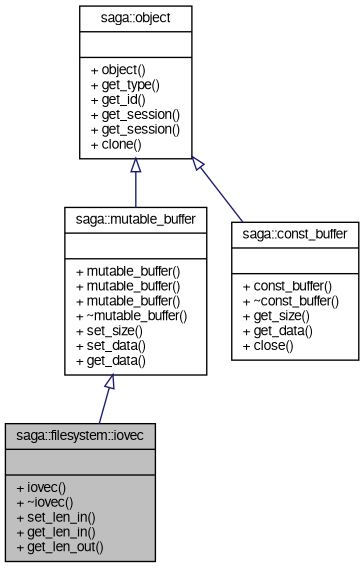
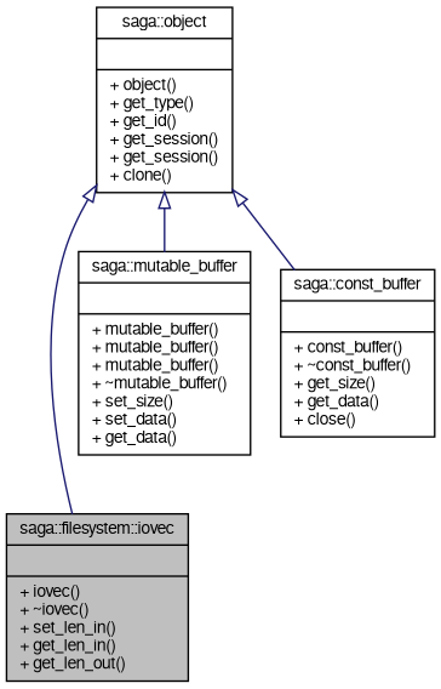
  digraph {
    node [color=black fontname=FreeSans fontsize=10 shape=record]
    edge [arrowtail=onormal color=midnightblue dir=back fontname=FreeSans fontsize=10 labelfontname=FreeSans labelfontsize=10 style=solid]
    n1 [fillcolor=grey75 fontcolor=black height=0.2 label="{saga::filesystem::iovec\n||+ iovec()\l+ ~iovec()\l+ set_len_in()\l+ get_len_in()\l+ get_len_out()\l}" style=filled width=0.4]
    n2 [height=0.2 label="{saga::mutable_buffer\n||+ mutable_buffer()\l+ mutable_buffer()\l+ mutable_buffer()\l+ ~mutable_buffer()\l+ set_size()\l+ set_data()\l+ get_data()\l}" width=0.4]
    n3 [height=0.2 label="{saga::const_buffer\n||+ const_buffer()\l+ ~const_buffer()\l+ get_size()\l+ get_data()\l+ close()\l}" width=0.4]
    n4 [height=0.2 label="{saga::object\n||+ object()\l+ get_type()\l+ get_id()\l+ get_session()\l+ get_session()\l+ clone()\l}" width=0.4]
-   n2 -> n1
+   n4 -> n1
    n4 -> n2
    n4 -> n3
  }
